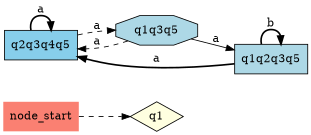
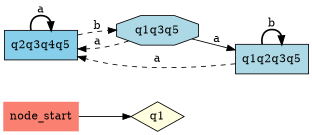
  digraph {
    rankdir=LR
    node [fillcolor=lightblue shape=box style=filled]
    edge [style=bold]
    node_start [fillcolor=salmon shape=none]
    q1 [fillcolor=lightyellow shape=diamond]
    n3 [fillcolor=skyblue label=q2q3q4q5]
    q1q3q5 [shape=octagon]
    q1q2q3q5
-   node_start -> q1 [style=dashed]
+   node_start -> q1 [style=solid]
    n3 -> n3 [label=a]
-   n3 -> q1q3q5 [label=a style=dashed]
+   n3 -> q1q3q5 [label=b style=dashed]
    q1q3q5 -> n3 [label=a style=dashed]
    q1q3q5 -> q1q2q3q5 [label=a style=solid]
-   q1q2q3q5 -> n3 [label=a]
+   q1q2q3q5 -> n3 [label=a style=dashed]
    q1q2q3q5 -> q1q2q3q5 [label=b]
  }
